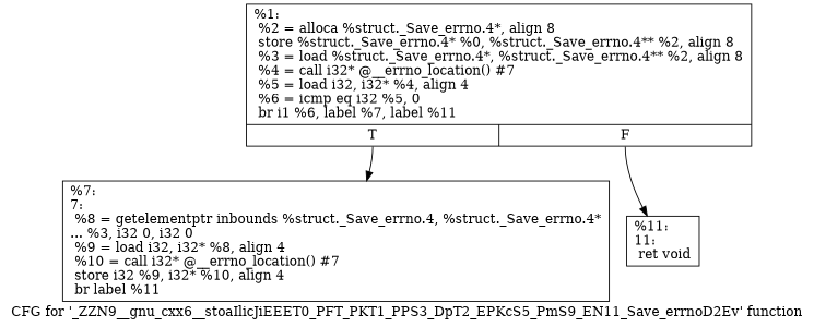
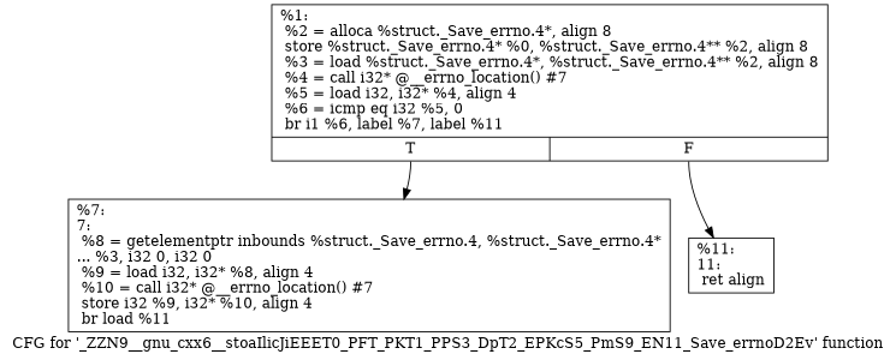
  digraph {
    label="CFG for '_ZZN9__gnu_cxx6__stoaIlicJiEEET0_PFT_PKT1_PPS3_DpT2_EPKcS5_PmS9_EN11_Save_errnoD2Ev' function"
    node [shape=record]
    n1 [label="{%1:\l  %2 = alloca %struct._Save_errno.4*, align 8\l  store %struct._Save_errno.4* %0, %struct._Save_errno.4** %2, align 8\l  %3 = load %struct._Save_errno.4*, %struct._Save_errno.4** %2, align 8\l  %4 = call i32* @__errno_location() #7\l  %5 = load i32, i32* %4, align 4\l  %6 = icmp eq i32 %5, 0\l  br i1 %6, label %7, label %11\l|{<s0>T|<s1>F}}"]
-   n2 [label="{%7:\l7:                                                \l  %8 = getelementptr inbounds %struct._Save_errno.4, %struct._Save_errno.4*\l... %3, i32 0, i32 0\l  %9 = load i32, i32* %8, align 4\l  %10 = call i32* @__errno_location() #7\l  store i32 %9, i32* %10, align 4\l  br label %11\l}"]
-   n3 [label="{%11:\l11:                                               \l  ret void\l}"]
+   n2 [label="{%7:\l7:                                                \l  %8 = getelementptr inbounds %struct._Save_errno.4, %struct._Save_errno.4*\l... %3, i32 0, i32 0\l  %9 = load i32, i32* %8, align 4\l  %10 = call i32* @__errno_location() #7\l  store i32 %9, i32* %10, align 4\l  br load %11\l}"]
+   n3 [label="{%11:\l11:                                               \l  ret align\l}"]
    n1 -> n2 [tailport=s0]
    n1 -> n3 [tailport=s1]
  }
